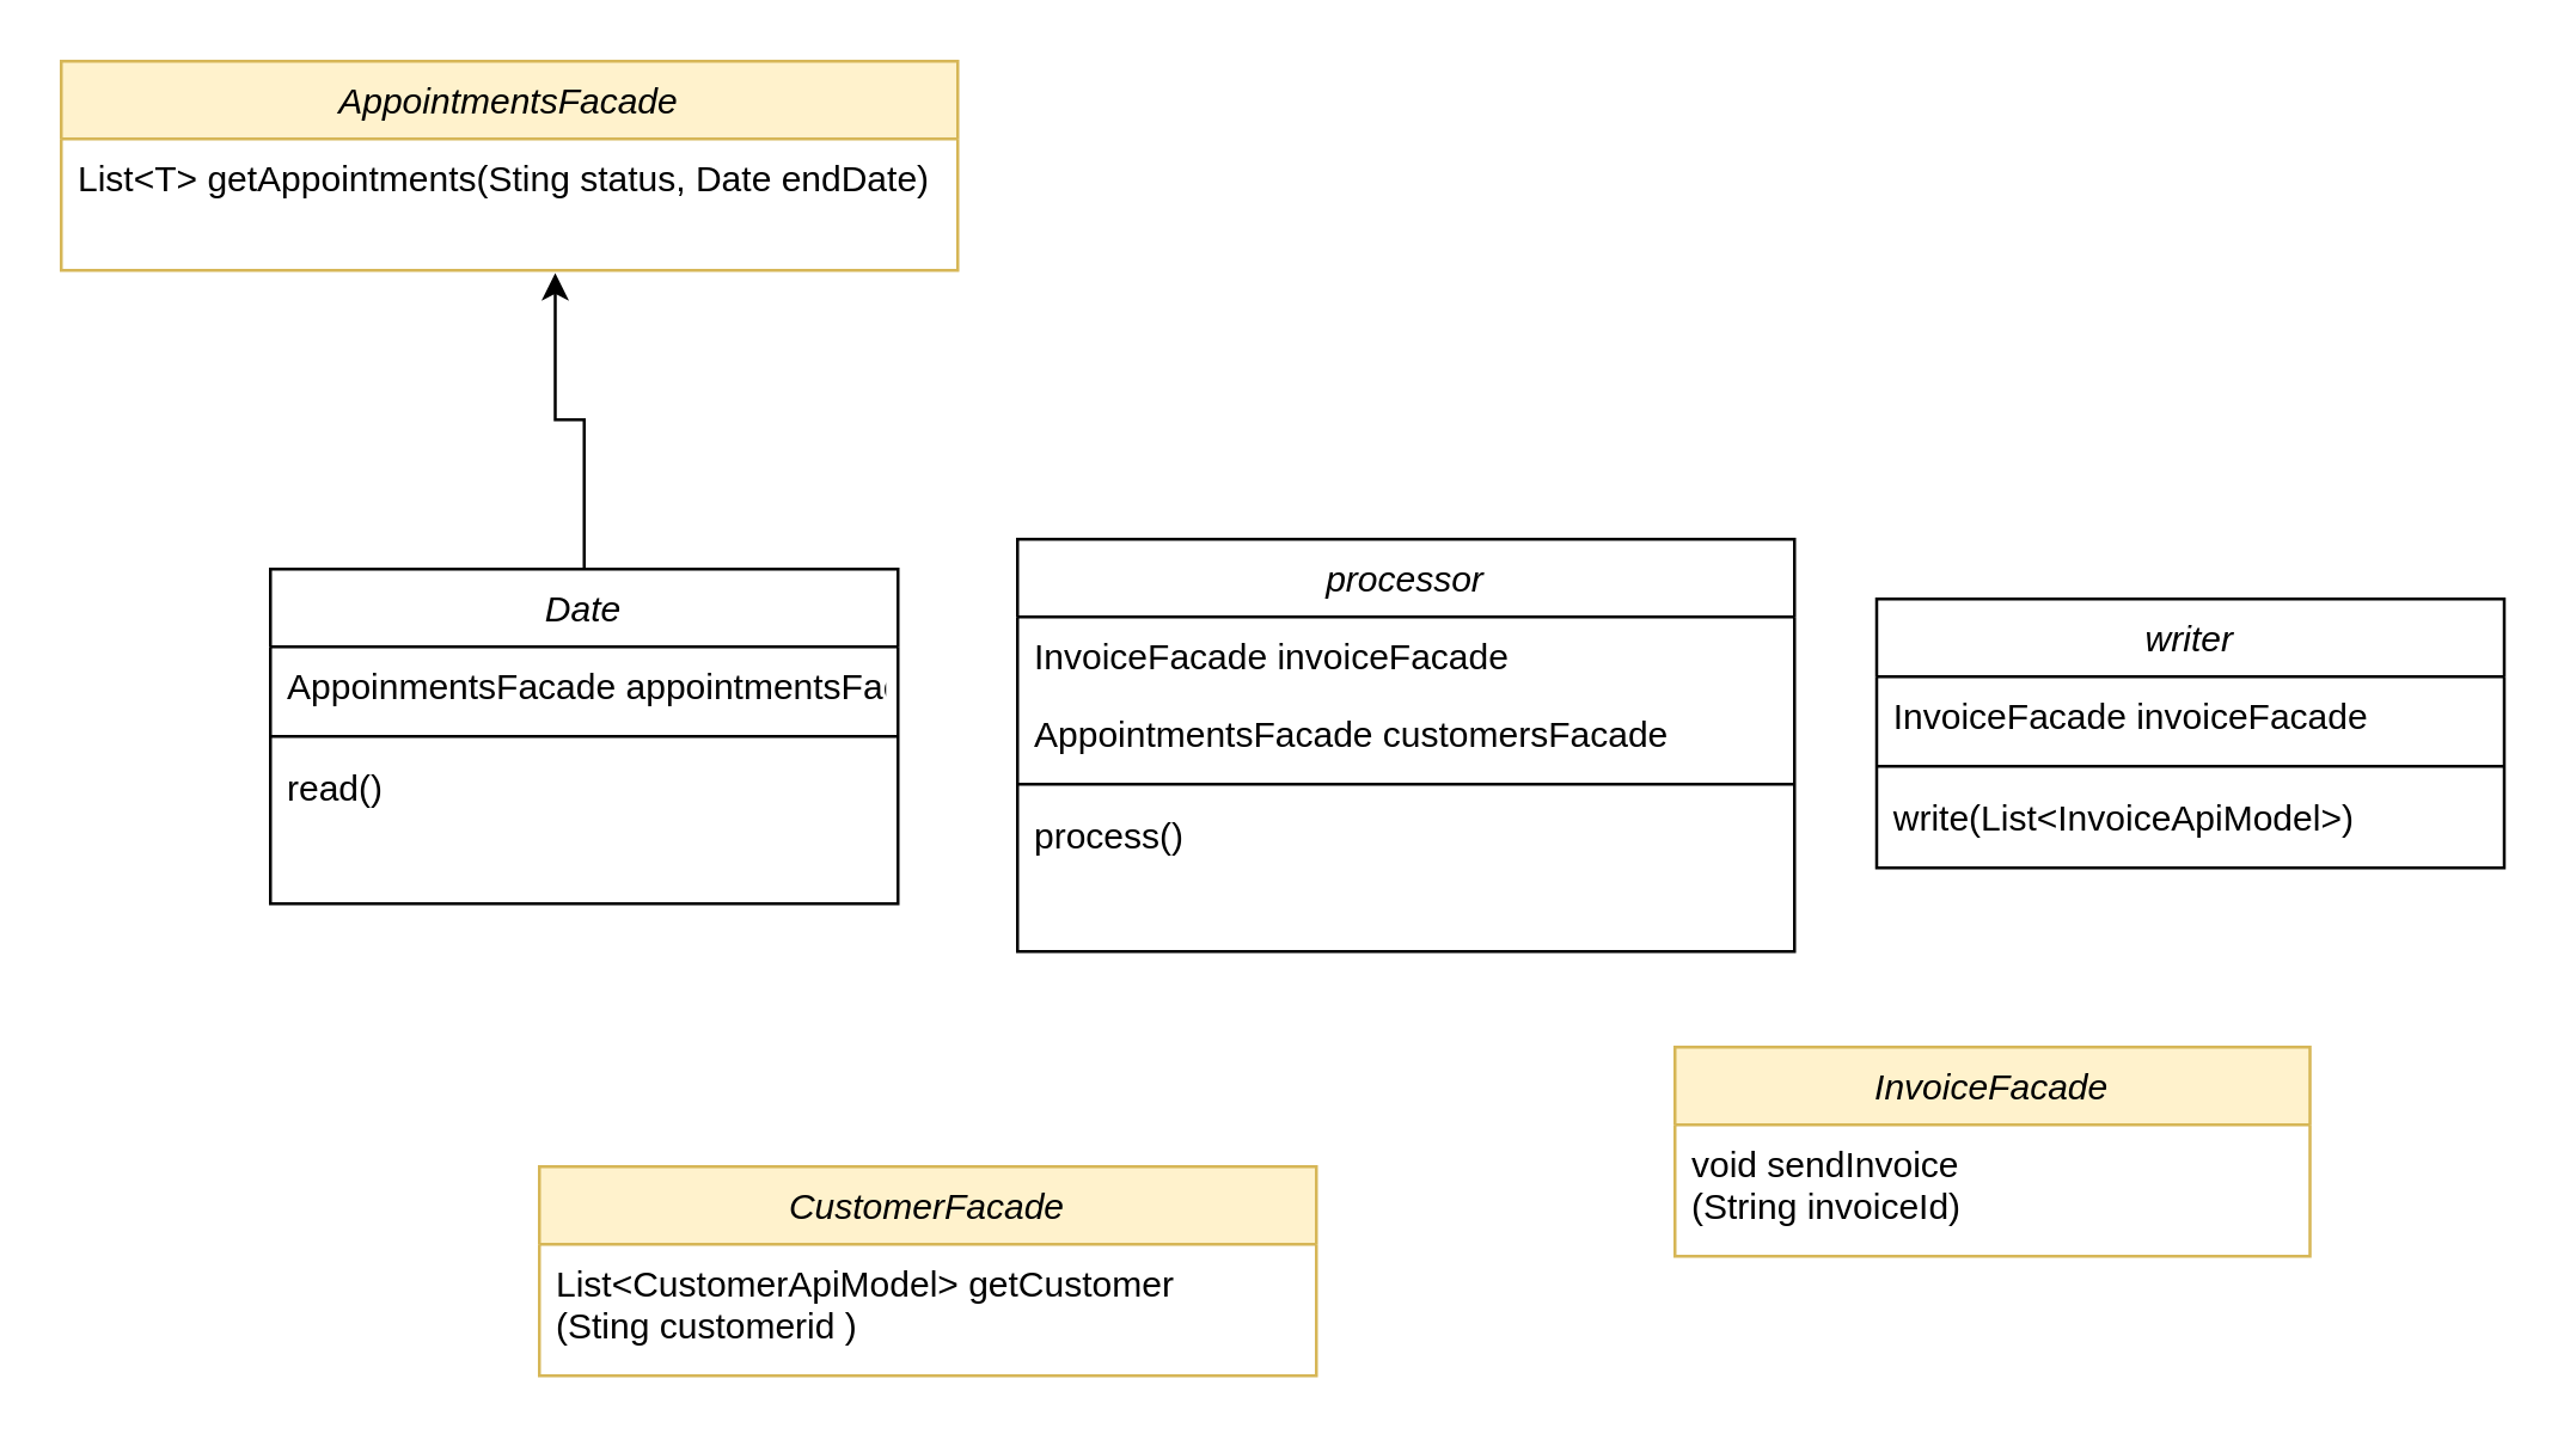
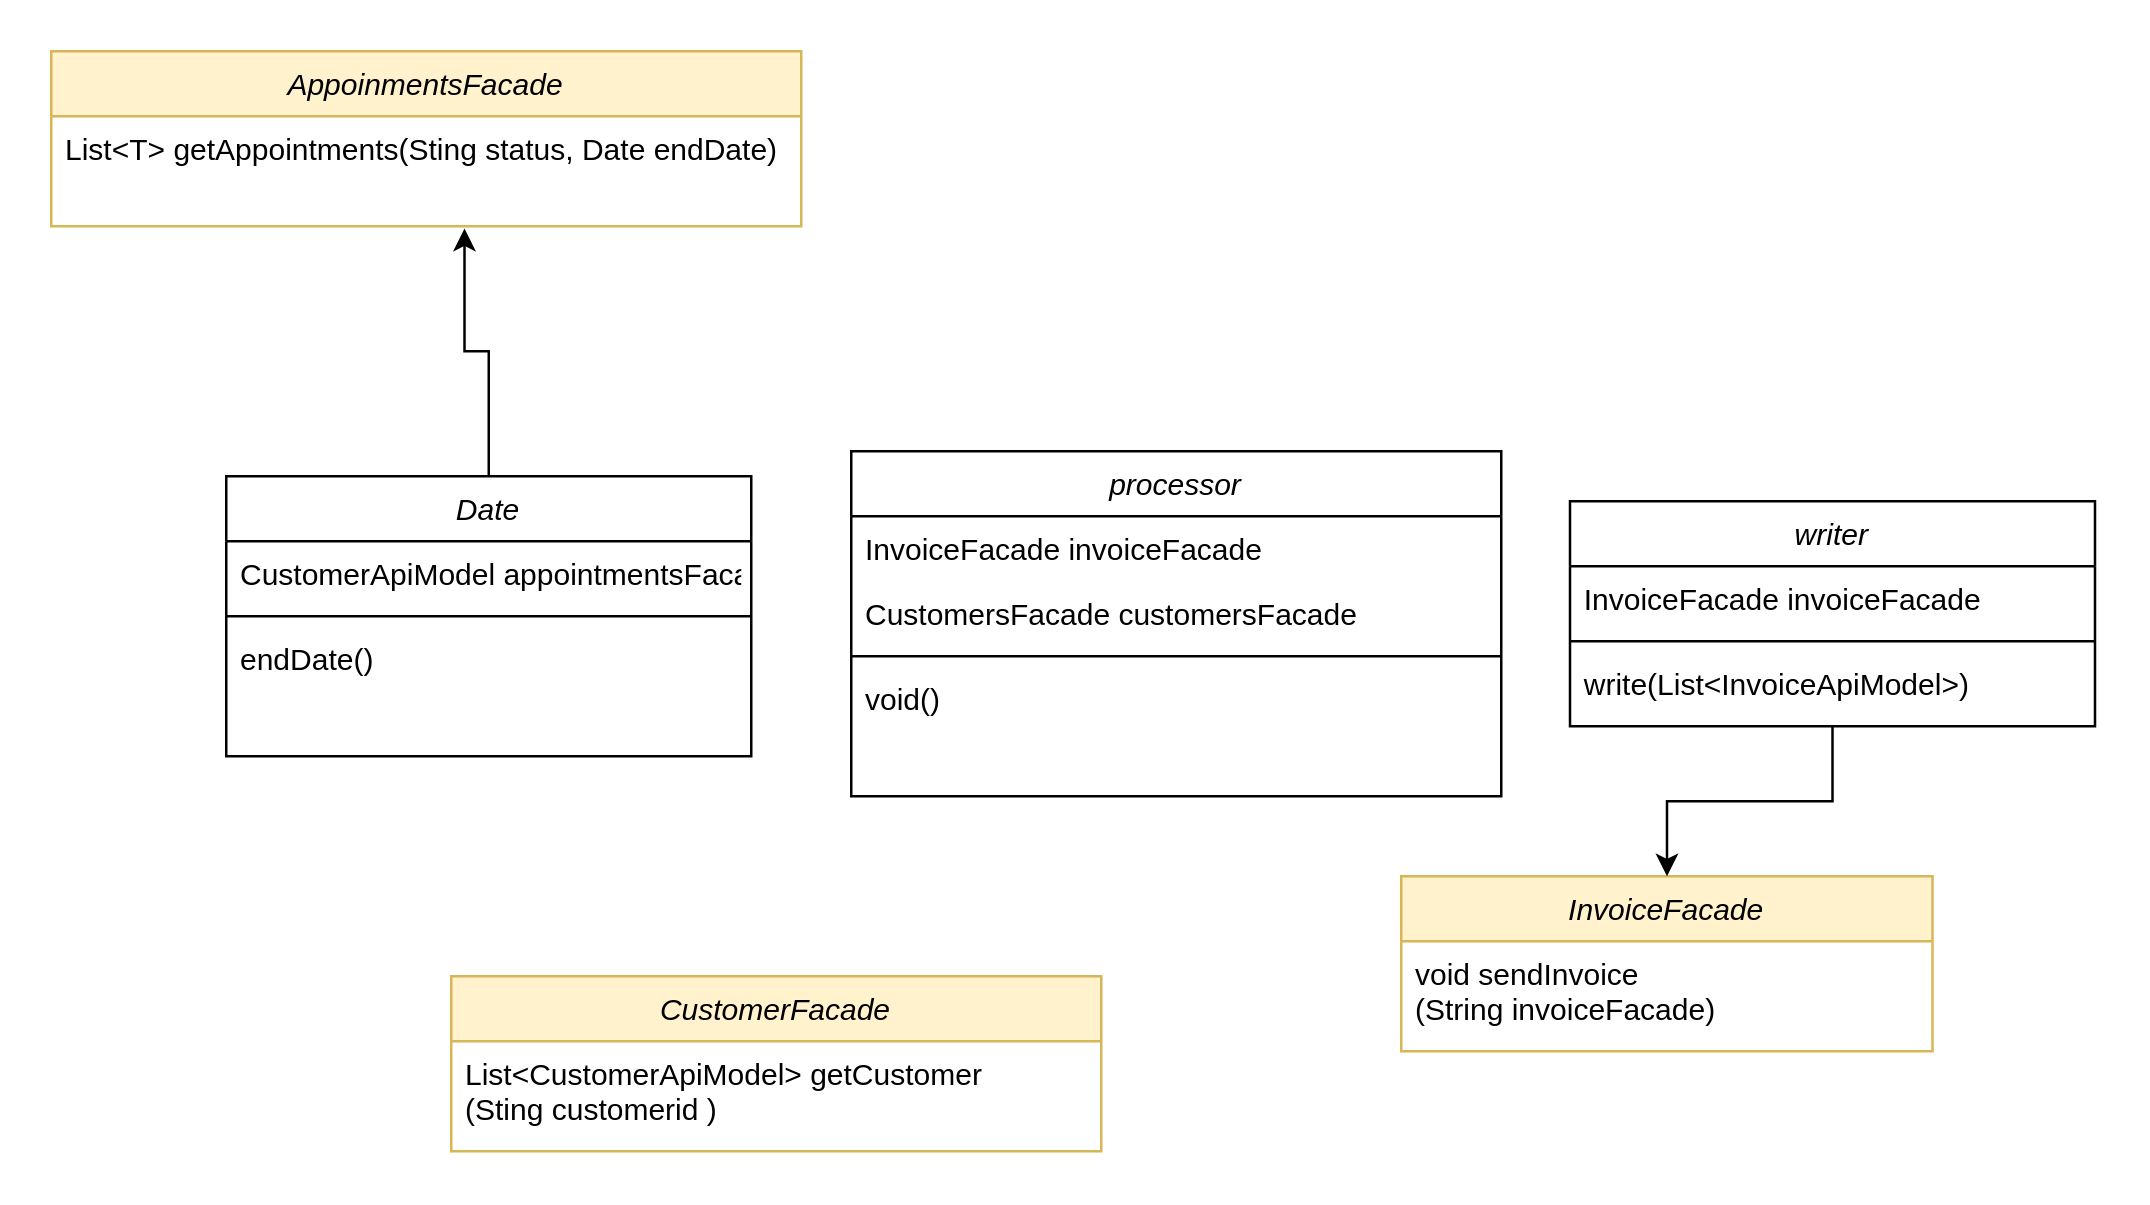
  <mxCell id="0" />
  <mxCell id="1" parent="0" />
  <mxCell id="2" value="InvoiceFacade" style="swimlane;fontStyle=2;align=center;verticalAlign=top;childLayout=stackLayout;horizontal=1;startSize=26;horizontalStack=0;resizeParent=1;resizeLast=0;collapsible=1;marginBottom=0;rounded=0;shadow=0;strokeWidth=1;fillColor=#fff2cc;strokeColor=#d6b656;" parent="1" vertex="1"><mxGeometry x="560" y="350" width="212.5" height="70" as="geometry"><mxRectangle x="230" y="140" width="160" height="26" as="alternateBounds" /></mxGeometry></mxCell>
- <mxCell id="3" value="void sendInvoice&#10;(String invoiceId)" style="text;align=left;verticalAlign=top;spacingLeft=4;spacingRight=4;overflow=hidden;rotatable=0;points=[[0,0.5],[1,0.5]];portConstraint=eastwest;fillColor=none;" parent="2" vertex="1"><mxGeometry y="26" width="212.5" height="40" as="geometry" /></mxCell>
+ <mxCell id="3" value="void sendInvoice&#10;(String invoiceFacade)" style="text;align=left;verticalAlign=top;spacingLeft=4;spacingRight=4;overflow=hidden;rotatable=0;points=[[0,0.5],[1,0.5]];portConstraint=eastwest;fillColor=none;" parent="2" vertex="1"><mxGeometry y="26" width="212.5" height="40" as="geometry" /></mxCell>
  <mxCell id="4" value="Date" style="swimlane;fontStyle=2;align=center;verticalAlign=top;childLayout=stackLayout;horizontal=1;startSize=26;horizontalStack=0;resizeParent=1;resizeLast=0;collapsible=1;marginBottom=0;rounded=0;shadow=0;strokeWidth=1;" parent="1" vertex="1"><mxGeometry x="90" y="190" width="210" height="112" as="geometry"><mxRectangle x="230" y="140" width="160" height="26" as="alternateBounds" /></mxGeometry></mxCell>
- <mxCell id="5" value="AppoinmentsFacade appointmentsFacade" style="text;align=left;verticalAlign=top;spacingLeft=4;spacingRight=4;overflow=hidden;rotatable=0;points=[[0,0.5],[1,0.5]];portConstraint=eastwest;" parent="4" vertex="1"><mxGeometry y="26" width="210" height="26" as="geometry" /></mxCell>
+ <mxCell id="5" value="CustomerApiModel appointmentsFacade" style="text;align=left;verticalAlign=top;spacingLeft=4;spacingRight=4;overflow=hidden;rotatable=0;points=[[0,0.5],[1,0.5]];portConstraint=eastwest;" parent="4" vertex="1"><mxGeometry y="26" width="210" height="26" as="geometry" /></mxCell>
  <mxCell id="6" value="" style="line;html=1;strokeWidth=1;align=left;verticalAlign=middle;spacingTop=-1;spacingLeft=3;spacingRight=3;rotatable=0;labelPosition=right;points=[];portConstraint=eastwest;" parent="4" vertex="1"><mxGeometry y="52" width="210" height="8" as="geometry" /></mxCell>
- <mxCell id="7" value="read()" style="text;align=left;verticalAlign=top;spacingLeft=4;spacingRight=4;overflow=hidden;rotatable=0;points=[[0,0.5],[1,0.5]];portConstraint=eastwest;" parent="4" vertex="1"><mxGeometry y="60" width="210" height="26" as="geometry" /></mxCell>
+ <mxCell id="7" value="endDate()" style="text;align=left;verticalAlign=top;spacingLeft=4;spacingRight=4;overflow=hidden;rotatable=0;points=[[0,0.5],[1,0.5]];portConstraint=eastwest;" parent="4" vertex="1"><mxGeometry y="60" width="210" height="26" as="geometry" /></mxCell>
+ <mxCell id="8" style="edgeStyle=orthogonalEdgeStyle;rounded=0;orthogonalLoop=1;jettySize=auto;html=1;" parent="1" source="9" target="2" edge="1"><mxGeometry relative="1" as="geometry" /></mxCell>
  <mxCell id="9" value="writer" style="swimlane;fontStyle=2;align=center;verticalAlign=top;childLayout=stackLayout;horizontal=1;startSize=26;horizontalStack=0;resizeParent=1;resizeLast=0;collapsible=1;marginBottom=0;rounded=0;shadow=0;strokeWidth=1;" parent="1" vertex="1"><mxGeometry x="627.5" y="200" width="210" height="90" as="geometry"><mxRectangle x="230" y="140" width="160" height="26" as="alternateBounds" /></mxGeometry></mxCell>
  <mxCell id="10" value="InvoiceFacade invoiceFacade" style="text;align=left;verticalAlign=top;spacingLeft=4;spacingRight=4;overflow=hidden;rotatable=0;points=[[0,0.5],[1,0.5]];portConstraint=eastwest;" parent="9" vertex="1"><mxGeometry y="26" width="210" height="26" as="geometry" /></mxCell>
  <mxCell id="11" value="" style="line;html=1;strokeWidth=1;align=left;verticalAlign=middle;spacingTop=-1;spacingLeft=3;spacingRight=3;rotatable=0;labelPosition=right;points=[];portConstraint=eastwest;" parent="9" vertex="1"><mxGeometry y="52" width="210" height="8" as="geometry" /></mxCell>
  <mxCell id="12" value="write(List&lt;InvoiceApiModel&gt;)" style="text;align=left;verticalAlign=top;spacingLeft=4;spacingRight=4;overflow=hidden;rotatable=0;points=[[0,0.5],[1,0.5]];portConstraint=eastwest;" parent="9" vertex="1"><mxGeometry y="60" width="210" height="26" as="geometry" /></mxCell>
- <mxCell id="13" value="AppointmentsFacade" style="swimlane;fontStyle=2;align=center;verticalAlign=top;childLayout=stackLayout;horizontal=1;startSize=26;horizontalStack=0;resizeParent=1;resizeLast=0;collapsible=1;marginBottom=0;rounded=0;shadow=0;strokeWidth=1;fillColor=#fff2cc;strokeColor=#d6b656;" parent="1" vertex="1"><mxGeometry x="20" y="20" width="300" height="70" as="geometry"><mxRectangle x="230" y="140" width="160" height="26" as="alternateBounds" /></mxGeometry></mxCell>
+ <mxCell id="13" value="AppoinmentsFacade" style="swimlane;fontStyle=2;align=center;verticalAlign=top;childLayout=stackLayout;horizontal=1;startSize=26;horizontalStack=0;resizeParent=1;resizeLast=0;collapsible=1;marginBottom=0;rounded=0;shadow=0;strokeWidth=1;fillColor=#fff2cc;strokeColor=#d6b656;" parent="1" vertex="1"><mxGeometry x="20" y="20" width="300" height="70" as="geometry"><mxRectangle x="230" y="140" width="160" height="26" as="alternateBounds" /></mxGeometry></mxCell>
  <mxCell id="14" value="List&lt;T&gt; getAppointments(Sting status, Date endDate) " style="text;align=left;verticalAlign=top;spacingLeft=4;spacingRight=4;overflow=hidden;rotatable=0;points=[[0,0.5],[1,0.5]];portConstraint=eastwest;fillColor=none;" parent="13" vertex="1"><mxGeometry y="26" width="300" height="44" as="geometry" /></mxCell>
  <mxCell id="15" value="CustomerFacade" style="swimlane;fontStyle=2;align=center;verticalAlign=top;childLayout=stackLayout;horizontal=1;startSize=26;horizontalStack=0;resizeParent=1;resizeLast=0;collapsible=1;marginBottom=0;rounded=0;shadow=0;strokeWidth=1;fillColor=#fff2cc;strokeColor=#d6b656;" parent="1" vertex="1"><mxGeometry x="180" y="390" width="260" height="70" as="geometry"><mxRectangle x="230" y="140" width="160" height="26" as="alternateBounds" /></mxGeometry></mxCell>
  <mxCell id="16" value="List&lt;CustomerApiModel&gt; getCustomer&#10;(Sting customerid ) " style="text;align=left;verticalAlign=top;spacingLeft=4;spacingRight=4;overflow=hidden;rotatable=0;points=[[0,0.5],[1,0.5]];portConstraint=eastwest;fillColor=none;" parent="15" vertex="1"><mxGeometry y="26" width="260" height="44" as="geometry" /></mxCell>
  <mxCell id="17" value="processor" style="swimlane;fontStyle=2;align=center;verticalAlign=top;childLayout=stackLayout;horizontal=1;startSize=26;horizontalStack=0;resizeParent=1;resizeLast=0;collapsible=1;marginBottom=0;rounded=0;shadow=0;strokeWidth=1;" parent="1" vertex="1"><mxGeometry x="340" y="180" width="260" height="138" as="geometry"><mxRectangle x="230" y="140" width="160" height="26" as="alternateBounds" /></mxGeometry></mxCell>
  <mxCell id="18" value="InvoiceFacade invoiceFacade" style="text;align=left;verticalAlign=top;spacingLeft=4;spacingRight=4;overflow=hidden;rotatable=0;points=[[0,0.5],[1,0.5]];portConstraint=eastwest;" parent="17" vertex="1"><mxGeometry y="26" width="260" height="26" as="geometry" /></mxCell>
- <mxCell id="19" value="AppointmentsFacade customersFacade" style="text;align=left;verticalAlign=top;spacingLeft=4;spacingRight=4;overflow=hidden;rotatable=0;points=[[0,0.5],[1,0.5]];portConstraint=eastwest;" parent="17" vertex="1"><mxGeometry y="52" width="260" height="26" as="geometry" /></mxCell>
+ <mxCell id="19" value="CustomersFacade customersFacade" style="text;align=left;verticalAlign=top;spacingLeft=4;spacingRight=4;overflow=hidden;rotatable=0;points=[[0,0.5],[1,0.5]];portConstraint=eastwest;" parent="17" vertex="1"><mxGeometry y="52" width="260" height="26" as="geometry" /></mxCell>
  <mxCell id="20" value="" style="line;html=1;strokeWidth=1;align=left;verticalAlign=middle;spacingTop=-1;spacingLeft=3;spacingRight=3;rotatable=0;labelPosition=right;points=[];portConstraint=eastwest;" parent="17" vertex="1"><mxGeometry y="78" width="260" height="8" as="geometry" /></mxCell>
- <mxCell id="21" value="process()" style="text;align=left;verticalAlign=top;spacingLeft=4;spacingRight=4;overflow=hidden;rotatable=0;points=[[0,0.5],[1,0.5]];portConstraint=eastwest;" parent="17" vertex="1"><mxGeometry y="86" width="260" height="26" as="geometry" /></mxCell>
+ <mxCell id="21" value="void()" style="text;align=left;verticalAlign=top;spacingLeft=4;spacingRight=4;overflow=hidden;rotatable=0;points=[[0,0.5],[1,0.5]];portConstraint=eastwest;" parent="17" vertex="1"><mxGeometry y="86" width="260" height="26" as="geometry" /></mxCell>
  <mxCell id="22" style="edgeStyle=orthogonalEdgeStyle;rounded=0;orthogonalLoop=1;jettySize=auto;html=1;entryX=0.551;entryY=1.021;entryDx=0;entryDy=0;entryPerimeter=0;" parent="1" source="4" target="14" edge="1"><mxGeometry relative="1" as="geometry" /></mxCell>
